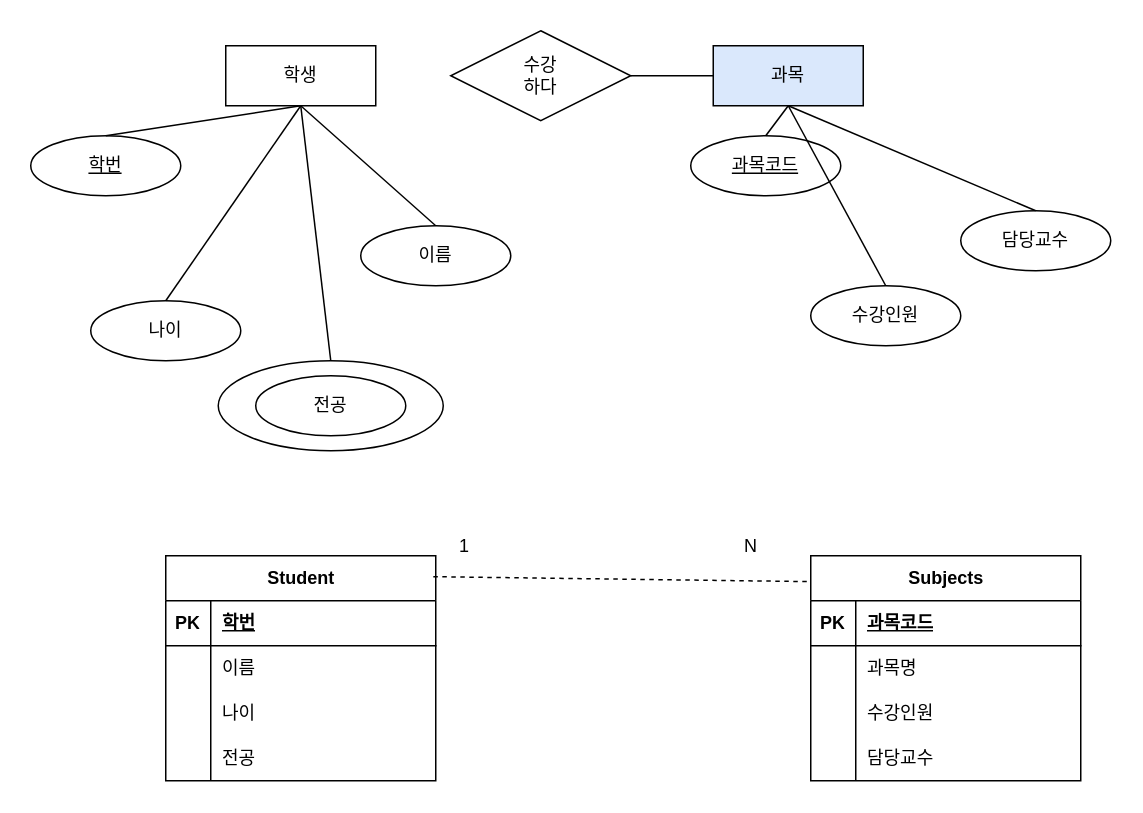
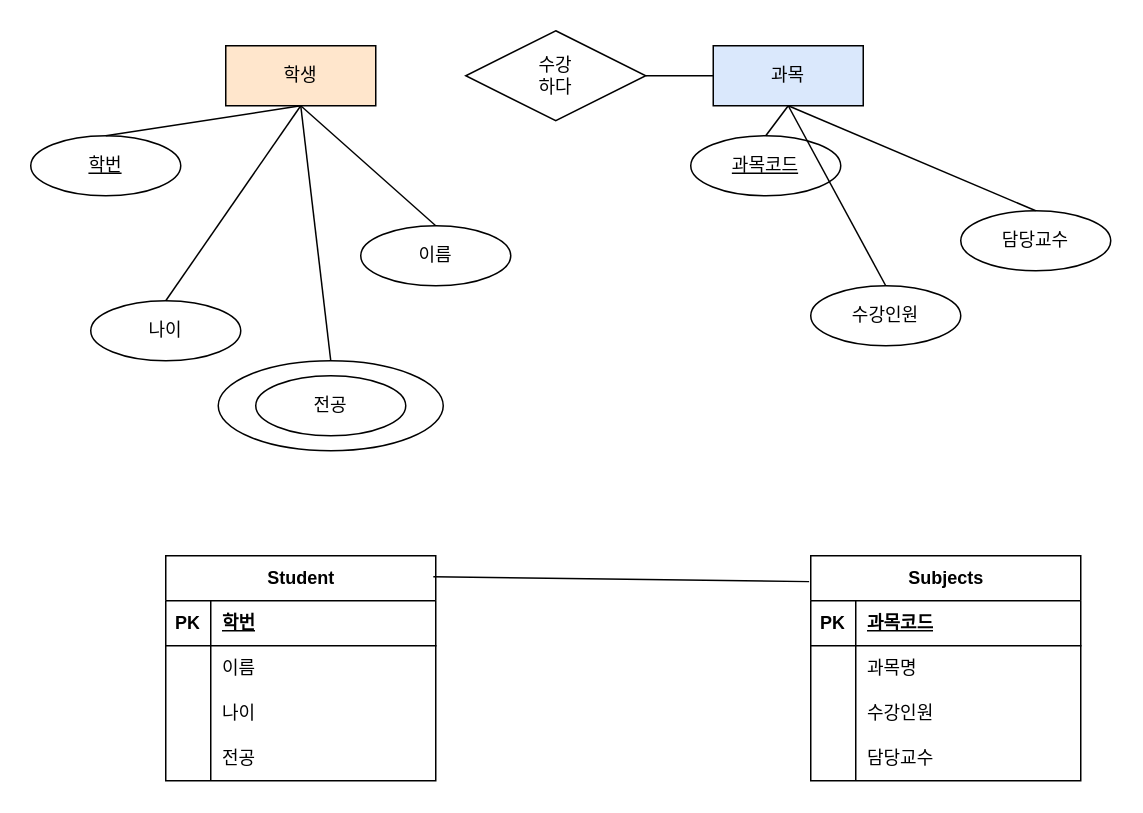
  <mxCell id="0" />
  <mxCell id="1" parent="0" />
  <mxCell id="2" value="" style="ellipse;whiteSpace=wrap;html=1;align=center;" vertex="1" parent="1"><mxGeometry x="145" y="240" width="150" height="60" as="geometry" /></mxCell>
- <mxCell id="3" value="학생" style="whiteSpace=wrap;html=1;align=center;" vertex="1" parent="1"><mxGeometry x="150" y="30" width="100" height="40" as="geometry" /></mxCell>
+ <mxCell id="3" value="학생" style="whiteSpace=wrap;html=1;align=center;fillColor=#ffe6cc;" vertex="1" parent="1"><mxGeometry x="150" y="30" width="100" height="40" as="geometry" /></mxCell>
  <mxCell id="4" value="과목" style="whiteSpace=wrap;html=1;align=center;fillColor=#dae8fc;" vertex="1" parent="1"><mxGeometry x="475" y="30" width="100" height="40" as="geometry" /></mxCell>
  <mxCell id="5" value="학번" style="ellipse;whiteSpace=wrap;html=1;align=center;fontStyle=4" vertex="1" parent="1"><mxGeometry x="20" y="90" width="100" height="40" as="geometry" /></mxCell>
  <mxCell id="6" value="이름" style="ellipse;whiteSpace=wrap;html=1;align=center;" vertex="1" parent="1"><mxGeometry x="240" y="150" width="100" height="40" as="geometry" /></mxCell>
  <mxCell id="7" value="나이" style="ellipse;whiteSpace=wrap;html=1;align=center;" vertex="1" parent="1"><mxGeometry x="60" y="200" width="100" height="40" as="geometry" /></mxCell>
  <mxCell id="8" value="전공" style="ellipse;whiteSpace=wrap;html=1;align=center;" vertex="1" parent="1"><mxGeometry x="170" y="250" width="100" height="40" as="geometry" /></mxCell>
- <mxCell id="9" value="수강&lt;div&gt;하다&lt;/div&gt;" style="shape=rhombus;perimeter=rhombusPerimeter;whiteSpace=wrap;html=1;align=center;" vertex="1" parent="1"><mxGeometry x="300" y="20" width="120" height="60" as="geometry" /></mxCell>
+ <mxCell id="9" value="수강&lt;div&gt;하다&lt;/div&gt;" style="shape=rhombus;perimeter=rhombusPerimeter;whiteSpace=wrap;html=1;align=center;" vertex="1" parent="1"><mxGeometry x="310" y="20" width="120" height="60" as="geometry" /></mxCell>
  <mxCell id="10" value="" style="endArrow=none;html=1;rounded=0;entryX=0.5;entryY=1;entryDx=0;entryDy=0;exitX=0.5;exitY=0;exitDx=0;exitDy=0;" edge="1" parent="1" source="5" target="3"><mxGeometry relative="1" as="geometry"><mxPoint x="390" y="90" as="sourcePoint" /><mxPoint x="550" y="90" as="targetPoint" /></mxGeometry></mxCell>
  <mxCell id="11" value="" style="endArrow=none;html=1;rounded=0;entryX=0.5;entryY=1;entryDx=0;entryDy=0;exitX=0.5;exitY=0;exitDx=0;exitDy=0;" edge="1" parent="1" source="6" target="3"><mxGeometry relative="1" as="geometry"><mxPoint x="160" y="100" as="sourcePoint" /><mxPoint x="210" y="80" as="targetPoint" /></mxGeometry></mxCell>
  <mxCell id="12" value="" style="endArrow=none;html=1;rounded=0;exitX=0.5;exitY=0;exitDx=0;exitDy=0;" edge="1" parent="1" source="7"><mxGeometry relative="1" as="geometry"><mxPoint x="170" y="150" as="sourcePoint" /><mxPoint x="200" y="70" as="targetPoint" /></mxGeometry></mxCell>
  <mxCell id="13" value="" style="endArrow=none;html=1;rounded=0;exitX=0.5;exitY=0;exitDx=0;exitDy=0;entryX=0.5;entryY=1;entryDx=0;entryDy=0;" edge="1" parent="1" source="2" target="3"><mxGeometry relative="1" as="geometry"><mxPoint x="280" y="190" as="sourcePoint" /><mxPoint x="210" y="80" as="targetPoint" /></mxGeometry></mxCell>
  <mxCell id="14" value="" style="endArrow=none;html=1;rounded=0;exitX=1;exitY=0.5;exitDx=0;exitDy=0;" edge="1" parent="1" source="9" target="4"><mxGeometry relative="1" as="geometry"><mxPoint x="390" y="90" as="sourcePoint" /><mxPoint x="550" y="90" as="targetPoint" /></mxGeometry></mxCell>
  <mxCell id="15" value="Student" style="shape=table;startSize=30;container=1;collapsible=1;childLayout=tableLayout;fixedRows=1;rowLines=0;fontStyle=1;align=center;resizeLast=1;html=1;" vertex="1" parent="1"><mxGeometry x="110" y="370" width="180" height="150" as="geometry" /></mxCell>
  <mxCell id="16" value="" style="shape=tableRow;horizontal=0;startSize=0;swimlaneHead=0;swimlaneBody=0;fillColor=none;collapsible=0;dropTarget=0;points=[[0,0.5],[1,0.5]];portConstraint=eastwest;top=0;left=0;right=0;bottom=1;" vertex="1" parent="15"><mxGeometry y="30" width="180" height="30" as="geometry" /></mxCell>
  <mxCell id="17" value="PK" style="shape=partialRectangle;connectable=0;fillColor=none;top=0;left=0;bottom=0;right=0;fontStyle=1;overflow=hidden;whiteSpace=wrap;html=1;" vertex="1" parent="16"><mxGeometry width="30" height="30" as="geometry"><mxRectangle width="30" height="30" as="alternateBounds" /></mxGeometry></mxCell>
  <mxCell id="18" value="학번" style="shape=partialRectangle;connectable=0;fillColor=none;top=0;left=0;bottom=0;right=0;align=left;spacingLeft=6;fontStyle=5;overflow=hidden;whiteSpace=wrap;html=1;" vertex="1" parent="16"><mxGeometry x="30" width="150" height="30" as="geometry"><mxRectangle width="150" height="30" as="alternateBounds" /></mxGeometry></mxCell>
  <mxCell id="19" value="" style="shape=tableRow;horizontal=0;startSize=0;swimlaneHead=0;swimlaneBody=0;fillColor=none;collapsible=0;dropTarget=0;points=[[0,0.5],[1,0.5]];portConstraint=eastwest;top=0;left=0;right=0;bottom=0;" vertex="1" parent="15"><mxGeometry y="60" width="180" height="30" as="geometry" /></mxCell>
  <mxCell id="20" value="" style="shape=partialRectangle;connectable=0;fillColor=none;top=0;left=0;bottom=0;right=0;editable=1;overflow=hidden;whiteSpace=wrap;html=1;" vertex="1" parent="19"><mxGeometry width="30" height="30" as="geometry"><mxRectangle width="30" height="30" as="alternateBounds" /></mxGeometry></mxCell>
  <mxCell id="21" value="이름" style="shape=partialRectangle;connectable=0;fillColor=none;top=0;left=0;bottom=0;right=0;align=left;spacingLeft=6;overflow=hidden;whiteSpace=wrap;html=1;" vertex="1" parent="19"><mxGeometry x="30" width="150" height="30" as="geometry"><mxRectangle width="150" height="30" as="alternateBounds" /></mxGeometry></mxCell>
  <mxCell id="22" value="" style="shape=tableRow;horizontal=0;startSize=0;swimlaneHead=0;swimlaneBody=0;fillColor=none;collapsible=0;dropTarget=0;points=[[0,0.5],[1,0.5]];portConstraint=eastwest;top=0;left=0;right=0;bottom=0;" vertex="1" parent="15"><mxGeometry y="90" width="180" height="30" as="geometry" /></mxCell>
  <mxCell id="23" value="" style="shape=partialRectangle;connectable=0;fillColor=none;top=0;left=0;bottom=0;right=0;editable=1;overflow=hidden;whiteSpace=wrap;html=1;" vertex="1" parent="22"><mxGeometry width="30" height="30" as="geometry"><mxRectangle width="30" height="30" as="alternateBounds" /></mxGeometry></mxCell>
  <mxCell id="24" value="나이" style="shape=partialRectangle;connectable=0;fillColor=none;top=0;left=0;bottom=0;right=0;align=left;spacingLeft=6;overflow=hidden;whiteSpace=wrap;html=1;" vertex="1" parent="22"><mxGeometry x="30" width="150" height="30" as="geometry"><mxRectangle width="150" height="30" as="alternateBounds" /></mxGeometry></mxCell>
  <mxCell id="25" value="" style="shape=tableRow;horizontal=0;startSize=0;swimlaneHead=0;swimlaneBody=0;fillColor=none;collapsible=0;dropTarget=0;points=[[0,0.5],[1,0.5]];portConstraint=eastwest;top=0;left=0;right=0;bottom=0;" vertex="1" parent="15"><mxGeometry y="120" width="180" height="30" as="geometry" /></mxCell>
  <mxCell id="26" value="" style="shape=partialRectangle;connectable=0;fillColor=none;top=0;left=0;bottom=0;right=0;editable=1;overflow=hidden;whiteSpace=wrap;html=1;" vertex="1" parent="25"><mxGeometry width="30" height="30" as="geometry"><mxRectangle width="30" height="30" as="alternateBounds" /></mxGeometry></mxCell>
  <mxCell id="27" value="전공" style="shape=partialRectangle;connectable=0;fillColor=none;top=0;left=0;bottom=0;right=0;align=left;spacingLeft=6;overflow=hidden;whiteSpace=wrap;html=1;" vertex="1" parent="25"><mxGeometry x="30" width="150" height="30" as="geometry"><mxRectangle width="150" height="30" as="alternateBounds" /></mxGeometry></mxCell>
  <mxCell id="28" value="Subjects" style="shape=table;startSize=30;container=1;collapsible=1;childLayout=tableLayout;fixedRows=1;rowLines=0;fontStyle=1;align=center;resizeLast=1;html=1;" vertex="1" parent="1"><mxGeometry x="540" y="370" width="180" height="150" as="geometry" /></mxCell>
  <mxCell id="29" value="" style="shape=tableRow;horizontal=0;startSize=0;swimlaneHead=0;swimlaneBody=0;fillColor=none;collapsible=0;dropTarget=0;points=[[0,0.5],[1,0.5]];portConstraint=eastwest;top=0;left=0;right=0;bottom=1;" vertex="1" parent="28"><mxGeometry y="30" width="180" height="30" as="geometry" /></mxCell>
  <mxCell id="30" value="PK" style="shape=partialRectangle;connectable=0;fillColor=none;top=0;left=0;bottom=0;right=0;fontStyle=1;overflow=hidden;whiteSpace=wrap;html=1;" vertex="1" parent="29"><mxGeometry width="30" height="30" as="geometry"><mxRectangle width="30" height="30" as="alternateBounds" /></mxGeometry></mxCell>
  <mxCell id="31" value="과목코드" style="shape=partialRectangle;connectable=0;fillColor=none;top=0;left=0;bottom=0;right=0;align=left;spacingLeft=6;fontStyle=5;overflow=hidden;whiteSpace=wrap;html=1;" vertex="1" parent="29"><mxGeometry x="30" width="150" height="30" as="geometry"><mxRectangle width="150" height="30" as="alternateBounds" /></mxGeometry></mxCell>
  <mxCell id="32" value="" style="shape=tableRow;horizontal=0;startSize=0;swimlaneHead=0;swimlaneBody=0;fillColor=none;collapsible=0;dropTarget=0;points=[[0,0.5],[1,0.5]];portConstraint=eastwest;top=0;left=0;right=0;bottom=0;" vertex="1" parent="28"><mxGeometry y="60" width="180" height="30" as="geometry" /></mxCell>
  <mxCell id="33" value="" style="shape=partialRectangle;connectable=0;fillColor=none;top=0;left=0;bottom=0;right=0;editable=1;overflow=hidden;whiteSpace=wrap;html=1;" vertex="1" parent="32"><mxGeometry width="30" height="30" as="geometry"><mxRectangle width="30" height="30" as="alternateBounds" /></mxGeometry></mxCell>
  <mxCell id="34" value="과목명" style="shape=partialRectangle;connectable=0;fillColor=none;top=0;left=0;bottom=0;right=0;align=left;spacingLeft=6;overflow=hidden;whiteSpace=wrap;html=1;" vertex="1" parent="32"><mxGeometry x="30" width="150" height="30" as="geometry"><mxRectangle width="150" height="30" as="alternateBounds" /></mxGeometry></mxCell>
  <mxCell id="35" value="" style="shape=tableRow;horizontal=0;startSize=0;swimlaneHead=0;swimlaneBody=0;fillColor=none;collapsible=0;dropTarget=0;points=[[0,0.5],[1,0.5]];portConstraint=eastwest;top=0;left=0;right=0;bottom=0;" vertex="1" parent="28"><mxGeometry y="90" width="180" height="30" as="geometry" /></mxCell>
  <mxCell id="36" value="" style="shape=partialRectangle;connectable=0;fillColor=none;top=0;left=0;bottom=0;right=0;editable=1;overflow=hidden;whiteSpace=wrap;html=1;" vertex="1" parent="35"><mxGeometry width="30" height="30" as="geometry"><mxRectangle width="30" height="30" as="alternateBounds" /></mxGeometry></mxCell>
  <mxCell id="37" value="수강인원" style="shape=partialRectangle;connectable=0;fillColor=none;top=0;left=0;bottom=0;right=0;align=left;spacingLeft=6;overflow=hidden;whiteSpace=wrap;html=1;" vertex="1" parent="35"><mxGeometry x="30" width="150" height="30" as="geometry"><mxRectangle width="150" height="30" as="alternateBounds" /></mxGeometry></mxCell>
  <mxCell id="38" value="" style="shape=tableRow;horizontal=0;startSize=0;swimlaneHead=0;swimlaneBody=0;fillColor=none;collapsible=0;dropTarget=0;points=[[0,0.5],[1,0.5]];portConstraint=eastwest;top=0;left=0;right=0;bottom=0;" vertex="1" parent="28"><mxGeometry y="120" width="180" height="30" as="geometry" /></mxCell>
  <mxCell id="39" value="" style="shape=partialRectangle;connectable=0;fillColor=none;top=0;left=0;bottom=0;right=0;editable=1;overflow=hidden;whiteSpace=wrap;html=1;" vertex="1" parent="38"><mxGeometry width="30" height="30" as="geometry"><mxRectangle width="30" height="30" as="alternateBounds" /></mxGeometry></mxCell>
  <mxCell id="40" value="담당교수" style="shape=partialRectangle;connectable=0;fillColor=none;top=0;left=0;bottom=0;right=0;align=left;spacingLeft=6;overflow=hidden;whiteSpace=wrap;html=1;" vertex="1" parent="38"><mxGeometry x="30" width="150" height="30" as="geometry"><mxRectangle width="150" height="30" as="alternateBounds" /></mxGeometry></mxCell>
  <mxCell id="41" value="과목코드" style="ellipse;whiteSpace=wrap;html=1;align=center;fontStyle=4" vertex="1" parent="1"><mxGeometry x="460" y="90" width="100" height="40" as="geometry" /></mxCell>
- <mxCell id="42" value="" style="endArrow=none;html=1;rounded=0;exitX=0.991;exitY=0.093;exitDx=0;exitDy=0;exitPerimeter=0;entryX=-0.006;entryY=0.115;entryDx=0;entryDy=0;entryPerimeter=0;dashed=1;" edge="1" parent="1" source="15" target="28"><mxGeometry relative="1" as="geometry"><mxPoint x="410" y="280" as="sourcePoint" /><mxPoint x="570" y="280" as="targetPoint" /></mxGeometry></mxCell>
+ <mxCell id="42" value="" style="endArrow=none;html=1;rounded=0;exitX=0.991;exitY=0.093;exitDx=0;exitDy=0;exitPerimeter=0;entryX=-0.006;entryY=0.115;entryDx=0;entryDy=0;entryPerimeter=0;" edge="1" parent="1" source="15" target="28"><mxGeometry relative="1" as="geometry"><mxPoint x="410" y="280" as="sourcePoint" /><mxPoint x="570" y="280" as="targetPoint" /></mxGeometry></mxCell>
  <mxCell id="43" value="수강인원" style="ellipse;whiteSpace=wrap;html=1;align=center;" vertex="1" parent="1"><mxGeometry x="540" y="190" width="100" height="40" as="geometry" /></mxCell>
  <mxCell id="44" value="담당교수" style="ellipse;whiteSpace=wrap;html=1;align=center;" vertex="1" parent="1"><mxGeometry x="640" y="140" width="100" height="40" as="geometry" /></mxCell>
  <mxCell id="45" value="" style="endArrow=none;html=1;rounded=0;exitX=0.5;exitY=1;exitDx=0;exitDy=0;entryX=0.5;entryY=0;entryDx=0;entryDy=0;" edge="1" parent="1" source="4" target="41"><mxGeometry relative="1" as="geometry"><mxPoint x="410" y="280" as="sourcePoint" /><mxPoint x="570" y="280" as="targetPoint" /></mxGeometry></mxCell>
  <mxCell id="46" value="" style="endArrow=none;html=1;rounded=0;exitX=0.5;exitY=1;exitDx=0;exitDy=0;entryX=0.5;entryY=0;entryDx=0;entryDy=0;" edge="1" parent="1" source="4" target="43"><mxGeometry relative="1" as="geometry"><mxPoint x="535" y="80" as="sourcePoint" /><mxPoint x="520" y="100" as="targetPoint" /></mxGeometry></mxCell>
  <mxCell id="47" value="" style="endArrow=none;html=1;rounded=0;exitX=0.5;exitY=1;exitDx=0;exitDy=0;entryX=0.5;entryY=0;entryDx=0;entryDy=0;" edge="1" parent="1" source="4" target="44"><mxGeometry relative="1" as="geometry"><mxPoint x="535" y="80" as="sourcePoint" /><mxPoint x="555" y="150" as="targetPoint" /></mxGeometry></mxCell>
- <mxCell id="48" value="1" style="text;strokeColor=none;fillColor=none;spacingLeft=4;spacingRight=4;overflow=hidden;rotatable=0;points=[[0,0.5],[1,0.5]];portConstraint=eastwest;fontSize=12;whiteSpace=wrap;html=1;" vertex="1" parent="1"><mxGeometry x="300" y="350" width="40" height="30" as="geometry" /></mxCell>
- <mxCell id="49" value="N" style="text;strokeColor=none;fillColor=none;spacingLeft=4;spacingRight=4;overflow=hidden;rotatable=0;points=[[0,0.5],[1,0.5]];portConstraint=eastwest;fontSize=12;whiteSpace=wrap;html=1;" vertex="1" parent="1"><mxGeometry x="490" y="350" width="40" height="30" as="geometry" /></mxCell>
